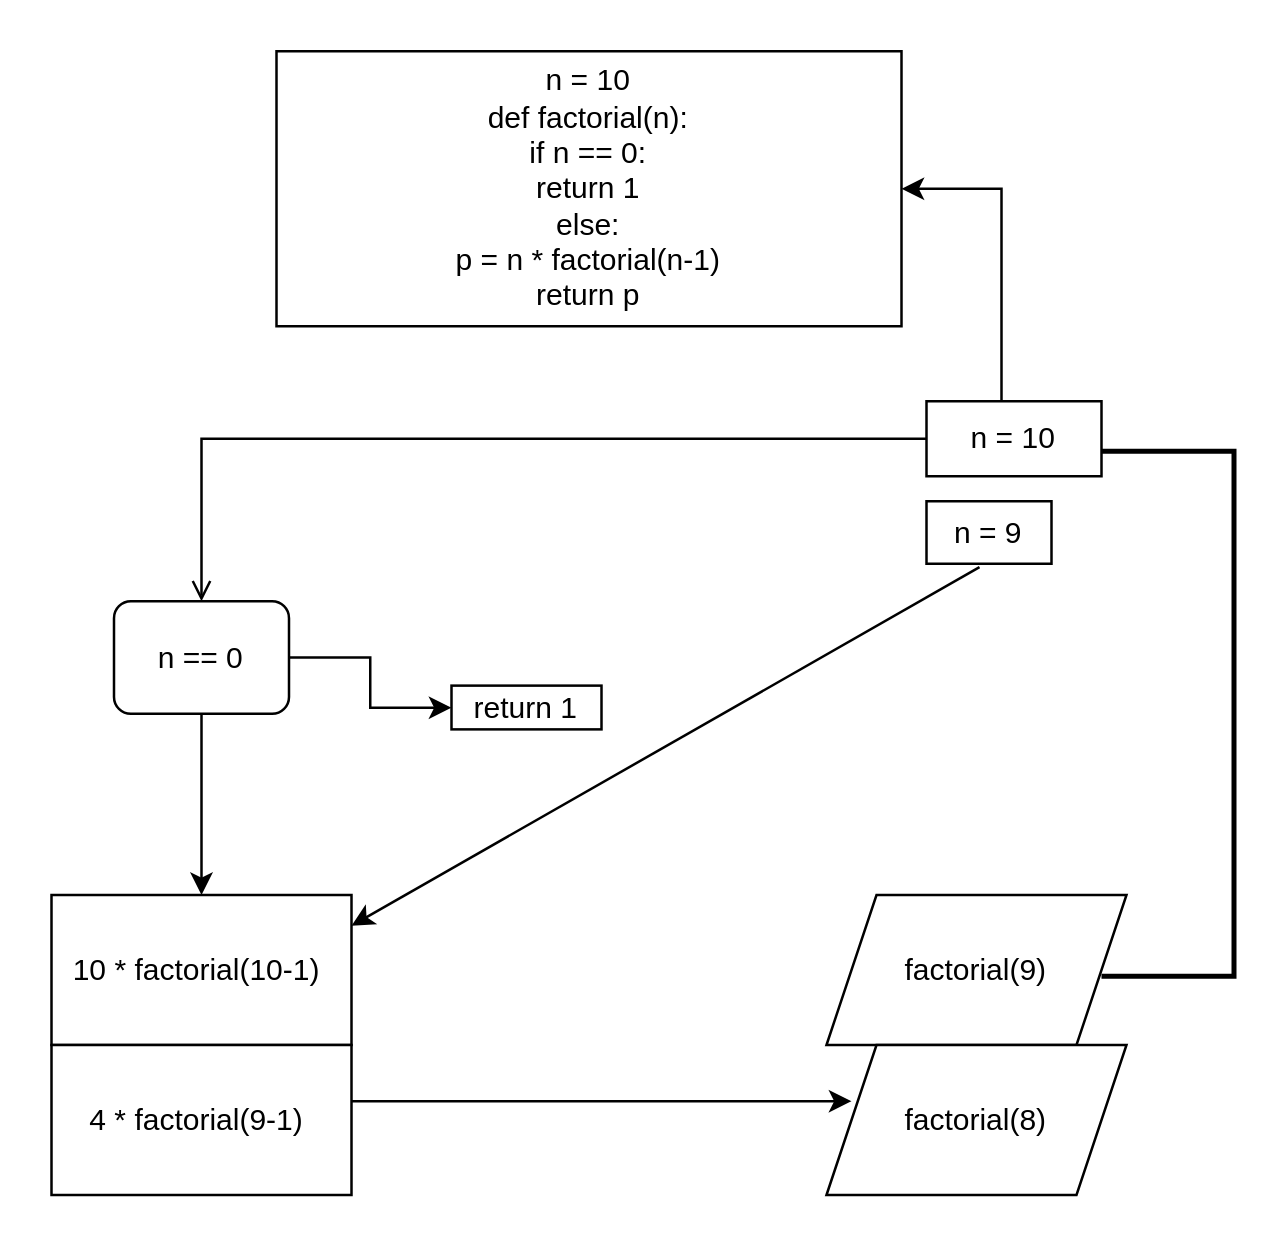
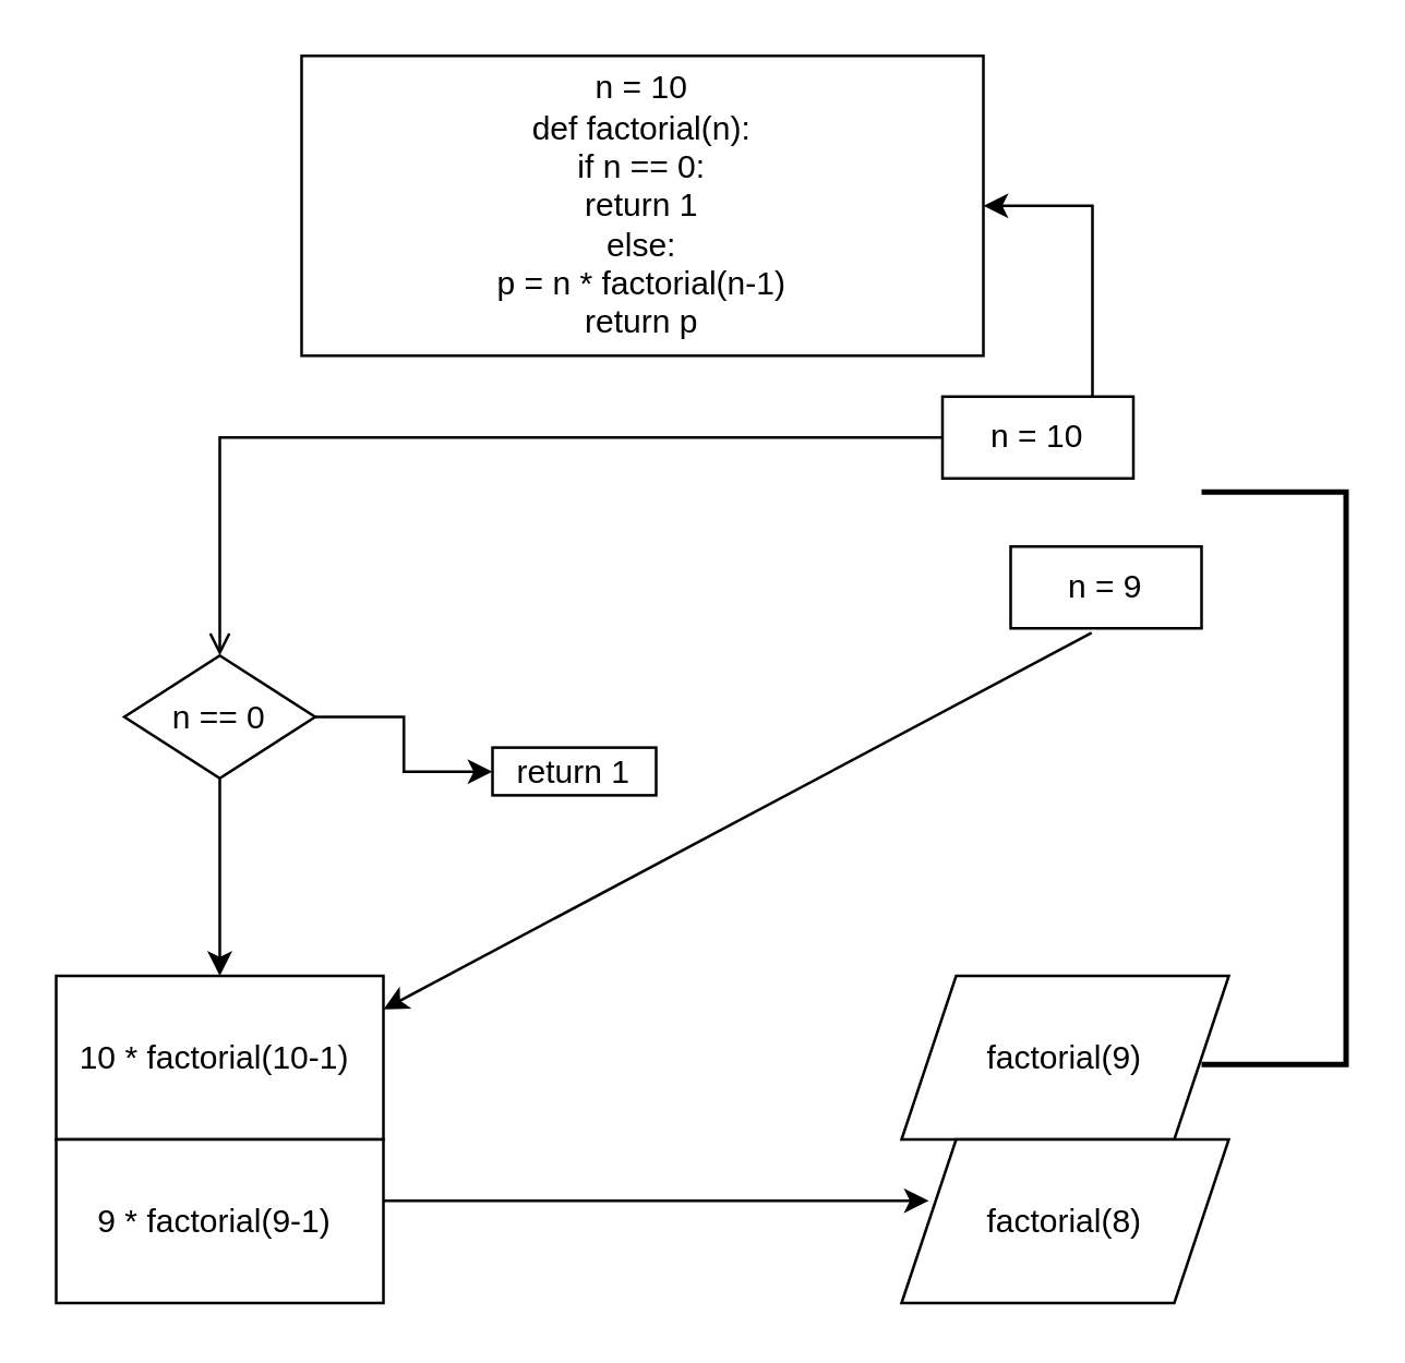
  <mxCell id="0" />
  <mxCell id="1" parent="0" />
  <mxCell id="2" value="n = 10&lt;br&gt;def factorial(n):&lt;br&gt;if n == 0:&lt;br&gt;return 1&lt;br&gt;else:&lt;br&gt;p = n * factorial(n-1)&lt;br&gt;return p" style="rounded=0;whiteSpace=wrap;html=1;" vertex="1" parent="1"><mxGeometry x="110" y="20" width="250" height="110" as="geometry" /></mxCell>
  <mxCell id="3" value="" style="edgeStyle=orthogonalEdgeStyle;rounded=0;orthogonalLoop=1;jettySize=auto;html=1;endArrow=open;" edge="1" parent="1" source="5" target="8"><mxGeometry relative="1" as="geometry" /></mxCell>
  <mxCell id="4" value="" style="edgeStyle=orthogonalEdgeStyle;rounded=0;orthogonalLoop=1;jettySize=auto;html=1;" edge="1" parent="1" source="5" target="2"><mxGeometry relative="1" as="geometry"><Array as="points"><mxPoint x="400" y="75" /></Array></mxGeometry></mxCell>
- <mxCell id="5" value="n = 10" style="rounded=0;whiteSpace=wrap;html=1;" vertex="1" parent="1"><mxGeometry x="370" y="160" width="70" height="30" as="geometry" /></mxCell>
+ <mxCell id="5" value="n = 10" style="rounded=0;whiteSpace=wrap;html=1;" vertex="1" parent="1"><mxGeometry x="345" y="145" width="70" height="30" as="geometry" /></mxCell>
  <mxCell id="6" value="" style="edgeStyle=orthogonalEdgeStyle;rounded=0;orthogonalLoop=1;jettySize=auto;html=1;" edge="1" parent="1" source="8" target="9"><mxGeometry relative="1" as="geometry" /></mxCell>
  <mxCell id="7" value="" style="edgeStyle=orthogonalEdgeStyle;rounded=0;orthogonalLoop=1;jettySize=auto;html=1;" edge="1" parent="1" source="8" target="10"><mxGeometry relative="1" as="geometry" /></mxCell>
- <mxCell id="8" value="n == 0" style="whiteSpace=wrap;html=1;rounded=1;" vertex="1" parent="1"><mxGeometry x="45" y="240" width="70" height="45" as="geometry" /></mxCell>
+ <mxCell id="8" value="n == 0" style="rhombus;whiteSpace=wrap;html=1;rounded=0;" vertex="1" parent="1"><mxGeometry x="45" y="240" width="70" height="45" as="geometry" /></mxCell>
  <mxCell id="9" value="return 1" style="whiteSpace=wrap;html=1;rounded=0;" vertex="1" parent="1"><mxGeometry x="180" y="273.75" width="60" height="17.5" as="geometry" /></mxCell>
  <mxCell id="10" value="10 * factorial(10-1)&amp;nbsp;" style="whiteSpace=wrap;html=1;rounded=0;" vertex="1" parent="1"><mxGeometry x="20" y="357.5" width="120" height="60" as="geometry" /></mxCell>
  <mxCell id="11" value="factorial(9)" style="shape=parallelogram;perimeter=parallelogramPerimeter;whiteSpace=wrap;html=1;fixedSize=1;rounded=0;" vertex="1" parent="1"><mxGeometry x="330" y="357.5" width="120" height="60" as="geometry" /></mxCell>
  <mxCell id="12" value="" style="strokeWidth=2;html=1;shape=mxgraph.flowchart.annotation_1;align=left;pointerEvents=1;direction=west;" vertex="1" parent="1"><mxGeometry x="440" y="180" width="53" height="210" as="geometry" /></mxCell>
- <mxCell id="13" value="n = 9" style="rounded=0;whiteSpace=wrap;html=1;" vertex="1" parent="1"><mxGeometry x="370" y="200" width="50" height="25" as="geometry" /></mxCell>
+ <mxCell id="13" value="n = 9" style="rounded=0;whiteSpace=wrap;html=1;" vertex="1" parent="1"><mxGeometry x="370" y="200" width="70" height="30" as="geometry" /></mxCell>
  <mxCell id="14" value="" style="endArrow=classic;html=1;rounded=0;exitX=0.424;exitY=1.055;exitDx=0;exitDy=0;exitPerimeter=0;" edge="1" parent="1" source="13"><mxGeometry width="50" height="50" relative="1" as="geometry"><mxPoint x="428.13" y="340" as="sourcePoint" /><mxPoint x="139.999" y="369.802" as="targetPoint" /></mxGeometry></mxCell>
- <mxCell id="15" value="4 * factorial(9-1)&amp;nbsp;" style="whiteSpace=wrap;html=1;rounded=0;" vertex="1" parent="1"><mxGeometry x="20" y="417.5" width="120" height="60" as="geometry" /></mxCell>
+ <mxCell id="15" value="9 * factorial(9-1)&amp;nbsp;" style="whiteSpace=wrap;html=1;rounded=0;" vertex="1" parent="1"><mxGeometry x="20" y="417.5" width="120" height="60" as="geometry" /></mxCell>
  <mxCell id="16" value="factorial(8)" style="shape=parallelogram;perimeter=parallelogramPerimeter;whiteSpace=wrap;html=1;fixedSize=1;rounded=0;" vertex="1" parent="1"><mxGeometry x="330" y="417.5" width="120" height="60" as="geometry" /></mxCell>
  <mxCell id="17" value="" style="edgeStyle=orthogonalEdgeStyle;rounded=0;orthogonalLoop=1;jettySize=auto;html=1;" edge="1" parent="1"><mxGeometry relative="1" as="geometry"><mxPoint x="140" y="440" as="sourcePoint" /><mxPoint x="340" y="440" as="targetPoint" /></mxGeometry></mxCell>
